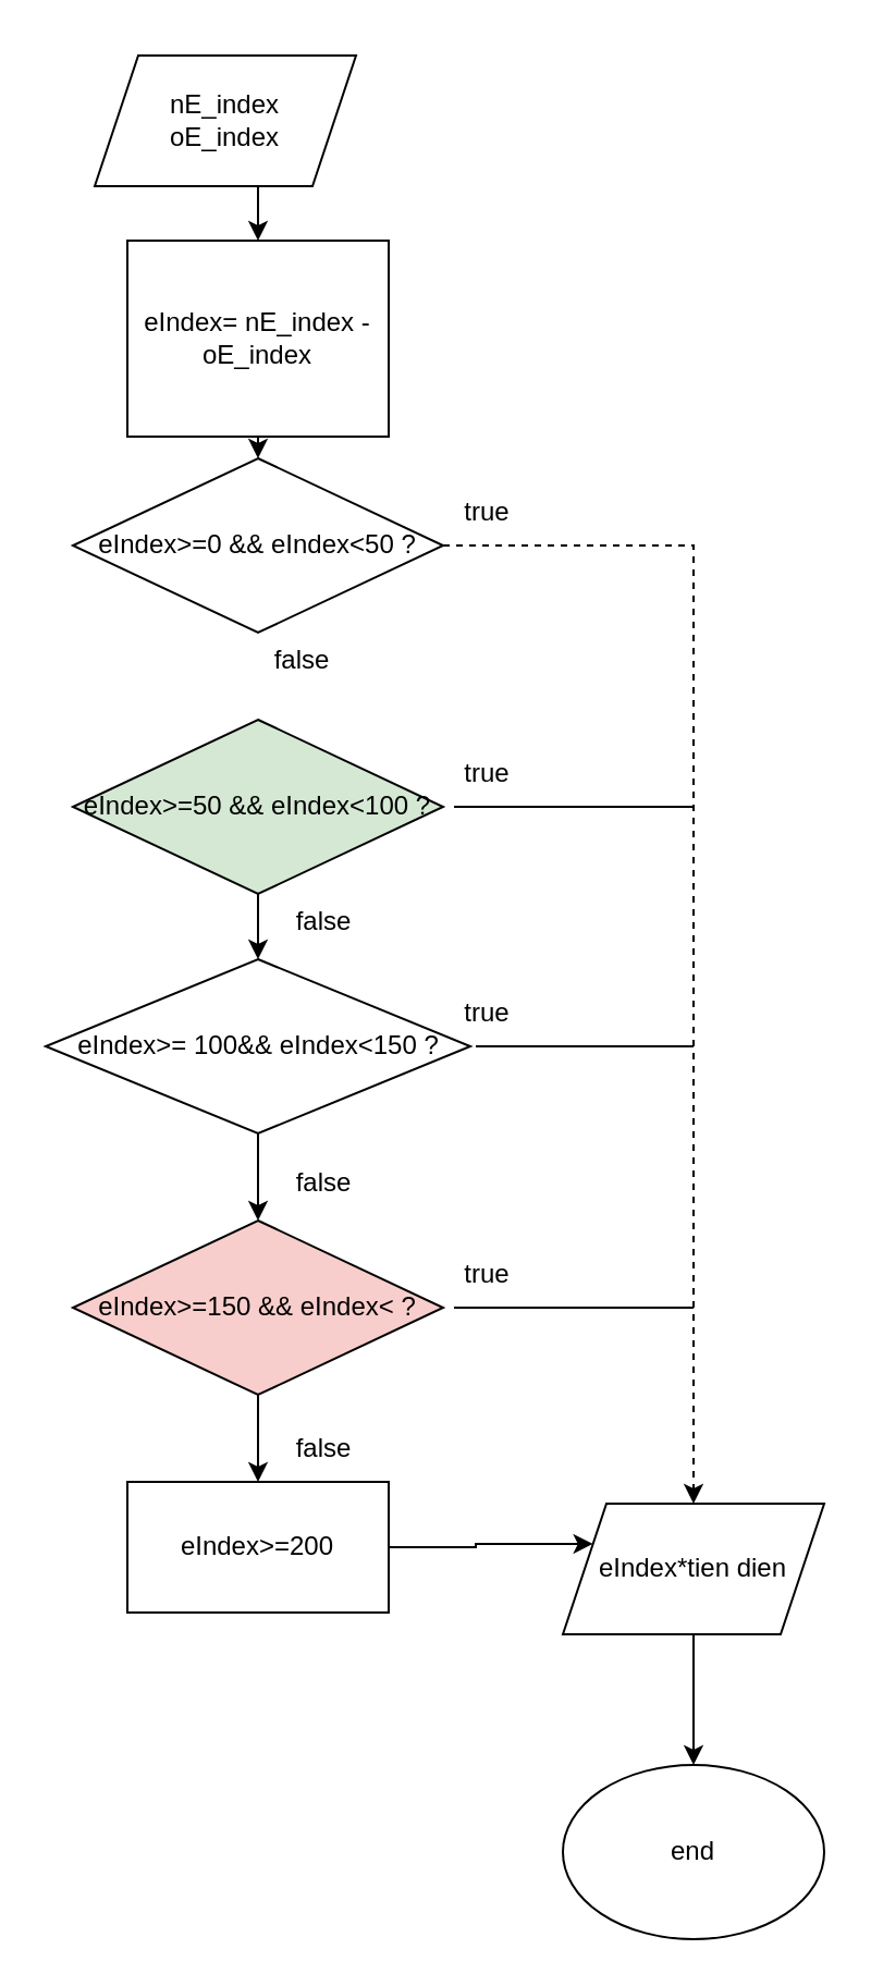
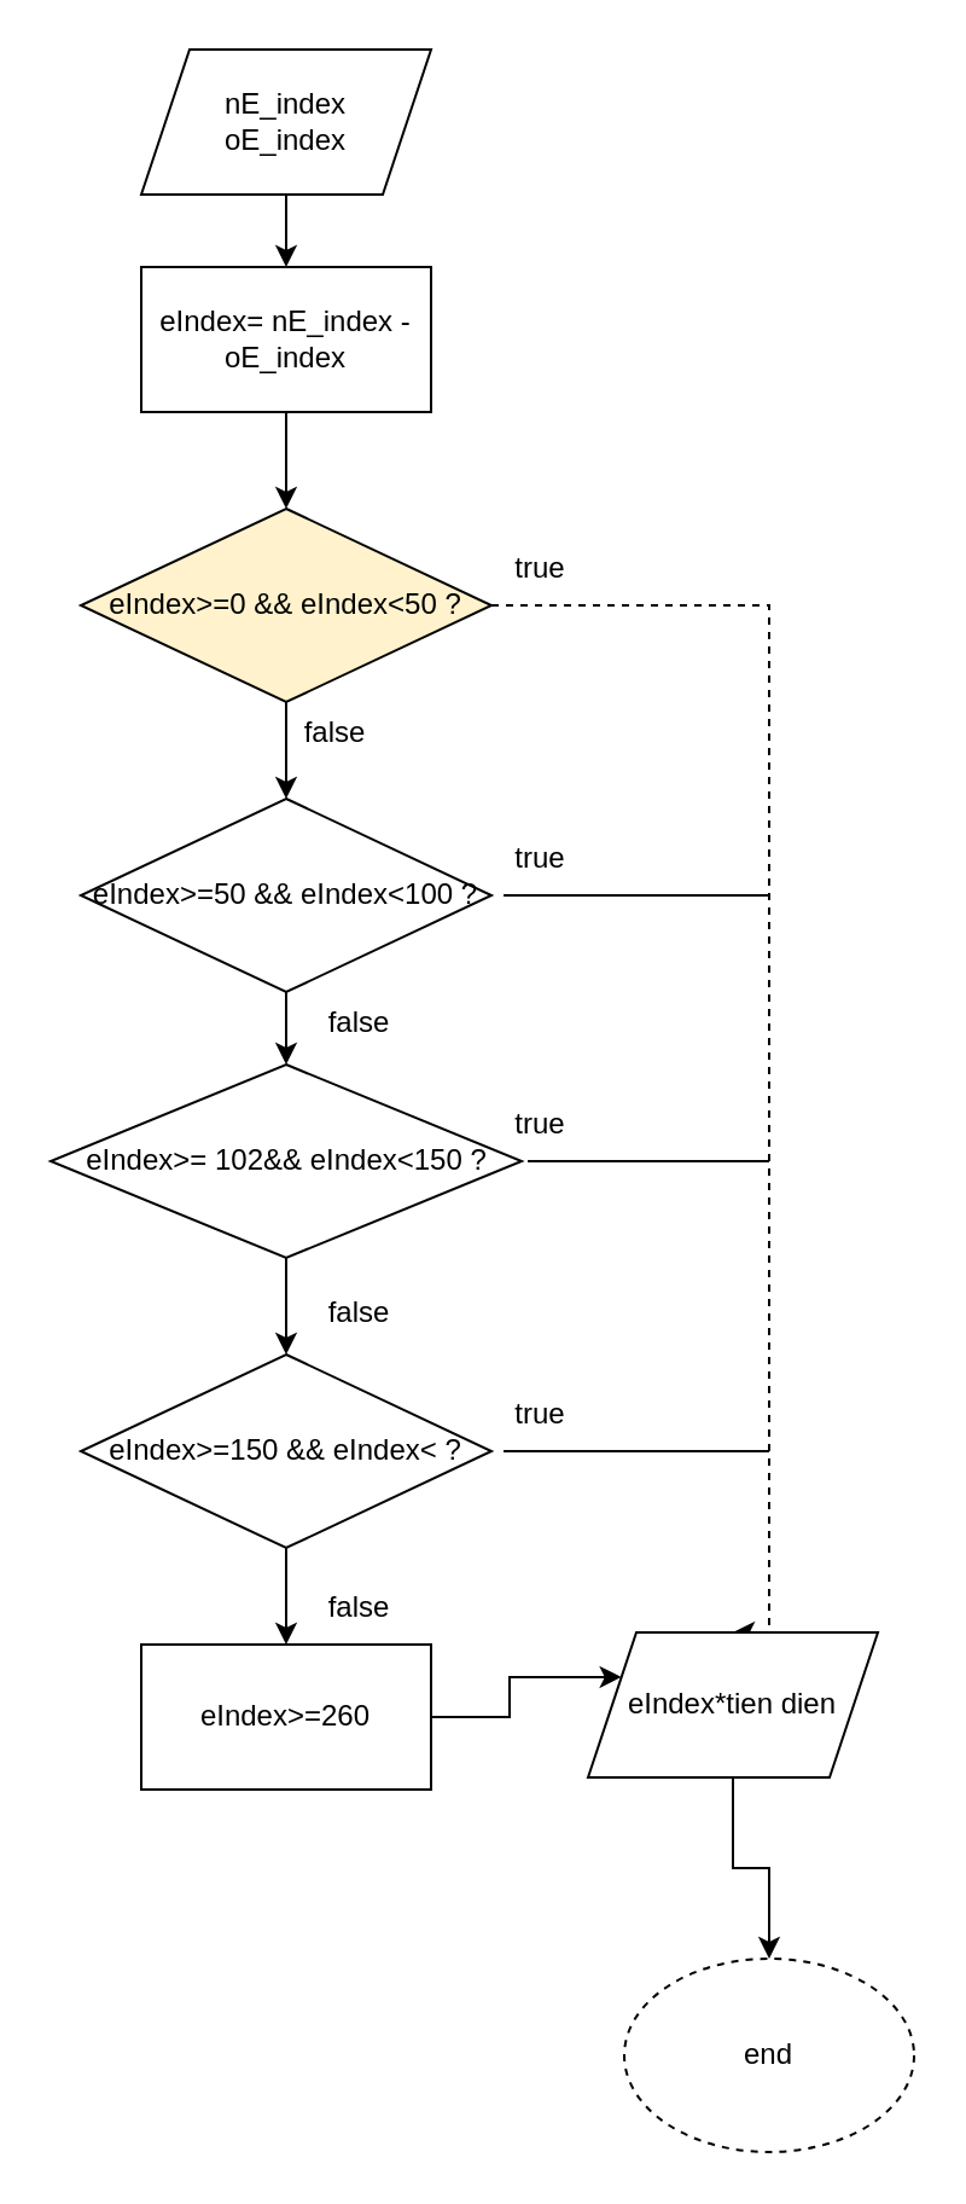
  <mxCell id="0" />
  <mxCell id="1" parent="0" />
  <mxCell id="2" style="edgeStyle=orthogonalEdgeStyle;rounded=0;orthogonalLoop=1;jettySize=auto;html=1;exitX=0.5;exitY=1;exitDx=0;exitDy=0;entryX=0.5;entryY=0;entryDx=0;entryDy=0;" parent="1" source="3" target="5" edge="1"><mxGeometry relative="1" as="geometry" /></mxCell>
- <mxCell id="3" value="nE_index&lt;br&gt;oE_index" style="shape=parallelogram;perimeter=parallelogramPerimeter;whiteSpace=wrap;html=1;fixedSize=1;" parent="1" vertex="1"><mxGeometry x="43" y="25" width="120" height="60" as="geometry" /></mxCell>
+ <mxCell id="3" value="nE_index&lt;br&gt;oE_index" style="shape=parallelogram;perimeter=parallelogramPerimeter;whiteSpace=wrap;html=1;fixedSize=1;" parent="1" vertex="1"><mxGeometry x="58" y="20" width="120" height="60" as="geometry" /></mxCell>
  <mxCell id="4" style="edgeStyle=orthogonalEdgeStyle;rounded=0;orthogonalLoop=1;jettySize=auto;html=1;exitX=0.5;exitY=1;exitDx=0;exitDy=0;" parent="1" source="5" edge="1"><mxGeometry relative="1" as="geometry"><mxPoint x="118" y="210" as="targetPoint" /></mxGeometry></mxCell>
- <mxCell id="5" value="eIndex= nE_index - oE_index" style="rounded=0;whiteSpace=wrap;html=1;" parent="1" vertex="1"><mxGeometry x="58" y="110" width="120" height="90" as="geometry" /></mxCell>
+ <mxCell id="5" value="eIndex= nE_index - oE_index" style="rounded=0;whiteSpace=wrap;html=1;" parent="1" vertex="1"><mxGeometry x="58" y="110" width="120" height="60" as="geometry" /></mxCell>
  <mxCell id="6" style="edgeStyle=orthogonalEdgeStyle;rounded=0;orthogonalLoop=1;jettySize=auto;html=1;exitX=1;exitY=0.5;exitDx=0;exitDy=0;entryX=0.5;entryY=0;entryDx=0;entryDy=0;dashed=1;" parent="1" source="7" edge="1" target="21"><mxGeometry relative="1" as="geometry"><mxPoint x="318" y="250" as="targetPoint" /><Array as="points"><mxPoint x="318" y="250" /></Array></mxGeometry></mxCell>
- <mxCell id="7" value="eIndex&amp;gt;=0 &amp;amp;&amp;amp; eIndex&amp;lt;50 ?" style="rhombus;whiteSpace=wrap;html=1;movable=1;resizable=1;rotatable=1;deletable=1;editable=1;locked=0;connectable=1;" parent="1" vertex="1"><mxGeometry x="33" y="210" width="170" height="80" as="geometry" /></mxCell>
+ <mxCell id="7" value="eIndex&amp;gt;=0 &amp;amp;&amp;amp; eIndex&amp;lt;50 ?" style="rhombus;whiteSpace=wrap;html=1;movable=1;resizable=1;rotatable=1;deletable=1;editable=1;locked=0;connectable=1;fillColor=#fff2cc;" parent="1" vertex="1"><mxGeometry x="33" y="210" width="170" height="80" as="geometry" /></mxCell>
  <mxCell id="8" value="true" style="text;html=1;align=center;verticalAlign=middle;resizable=0;points=[];autosize=1;strokeColor=none;fillColor=none;" parent="1" vertex="1"><mxGeometry x="203" y="220" width="40" height="30" as="geometry" /></mxCell>
  <mxCell id="9" style="edgeStyle=orthogonalEdgeStyle;rounded=0;orthogonalLoop=1;jettySize=auto;html=1;exitX=0.5;exitY=1;exitDx=0;exitDy=0;entryX=0.5;entryY=0;entryDx=0;entryDy=0;" parent="1" source="10" target="15" edge="1"><mxGeometry relative="1" as="geometry" /></mxCell>
- <mxCell id="10" value="eIndex&amp;gt;=50 &amp;amp;&amp;amp; eIndex&amp;lt;100 ?" style="rhombus;whiteSpace=wrap;html=1;movable=1;resizable=1;rotatable=1;deletable=1;editable=1;locked=0;connectable=1;fillColor=#d5e8d4;" parent="1" vertex="1"><mxGeometry x="33" y="330" width="170" height="80" as="geometry" /></mxCell>
+ <mxCell id="10" value="eIndex&amp;gt;=50 &amp;amp;&amp;amp; eIndex&amp;lt;100 ?" style="rhombus;whiteSpace=wrap;html=1;movable=1;resizable=1;rotatable=1;deletable=1;editable=1;locked=0;connectable=1;" parent="1" vertex="1"><mxGeometry x="33" y="330" width="170" height="80" as="geometry" /></mxCell>
+ <mxCell id="11" style="edgeStyle=orthogonalEdgeStyle;rounded=0;orthogonalLoop=1;jettySize=auto;html=1;exitX=0.5;exitY=1;exitDx=0;exitDy=0;entryX=0.5;entryY=0;entryDx=0;entryDy=0;" parent="1" source="7" target="10" edge="1"><mxGeometry relative="1" as="geometry" /></mxCell>
  <mxCell id="12" value="false" style="text;html=1;align=center;verticalAlign=middle;resizable=0;points=[];autosize=1;strokeColor=none;fillColor=none;" parent="1" vertex="1"><mxGeometry x="113" y="288" width="50" height="30" as="geometry" /></mxCell>
  <mxCell id="13" value="true" style="text;html=1;align=center;verticalAlign=middle;resizable=0;points=[];autosize=1;strokeColor=none;fillColor=none;" parent="1" vertex="1"><mxGeometry x="203" y="340" width="40" height="30" as="geometry" /></mxCell>
  <mxCell id="14" style="edgeStyle=orthogonalEdgeStyle;rounded=0;orthogonalLoop=1;jettySize=auto;html=1;exitX=0.5;exitY=1;exitDx=0;exitDy=0;entryX=0.5;entryY=0;entryDx=0;entryDy=0;" parent="1" source="15" target="18" edge="1"><mxGeometry relative="1" as="geometry" /></mxCell>
- <mxCell id="15" value="eIndex&amp;gt;= 100&amp;amp;&amp;amp; eIndex&amp;lt;150 ?" style="rhombus;whiteSpace=wrap;html=1;movable=1;resizable=1;rotatable=1;deletable=1;editable=1;locked=0;connectable=1;" parent="1" vertex="1"><mxGeometry x="20.5" y="440" width="195" height="80" as="geometry" /></mxCell>
+ <mxCell id="15" value="eIndex&amp;gt;= 102&amp;amp;&amp;amp; eIndex&amp;lt;150 ?" style="rhombus;whiteSpace=wrap;html=1;movable=1;resizable=1;rotatable=1;deletable=1;editable=1;locked=0;connectable=1;" parent="1" vertex="1"><mxGeometry x="20.5" y="440" width="195" height="80" as="geometry" /></mxCell>
  <mxCell id="16" value="true" style="text;html=1;align=center;verticalAlign=middle;resizable=0;points=[];autosize=1;strokeColor=none;fillColor=none;" parent="1" vertex="1"><mxGeometry x="203" y="450" width="40" height="30" as="geometry" /></mxCell>
  <mxCell id="17" style="edgeStyle=orthogonalEdgeStyle;rounded=0;orthogonalLoop=1;jettySize=auto;html=1;exitX=0.5;exitY=1;exitDx=0;exitDy=0;" parent="1" source="18" edge="1"><mxGeometry relative="1" as="geometry"><mxPoint x="118" y="680" as="targetPoint" /></mxGeometry></mxCell>
- <mxCell id="18" value="eIndex&amp;gt;=150 &amp;amp;&amp;amp; eIndex&amp;lt; ?" style="rhombus;whiteSpace=wrap;html=1;movable=1;resizable=1;rotatable=1;deletable=1;editable=1;locked=0;connectable=1;fillColor=#f8cecc;" parent="1" vertex="1"><mxGeometry x="33" y="560" width="170" height="80" as="geometry" /></mxCell>
+ <mxCell id="18" value="eIndex&amp;gt;=150 &amp;amp;&amp;amp; eIndex&amp;lt; ?" style="rhombus;whiteSpace=wrap;html=1;movable=1;resizable=1;rotatable=1;deletable=1;editable=1;locked=0;connectable=1;" parent="1" vertex="1"><mxGeometry x="33" y="560" width="170" height="80" as="geometry" /></mxCell>
  <mxCell id="19" value="true" style="text;html=1;align=center;verticalAlign=middle;resizable=0;points=[];autosize=1;strokeColor=none;fillColor=none;" parent="1" vertex="1"><mxGeometry x="203" y="570" width="40" height="30" as="geometry" /></mxCell>
  <mxCell id="20" style="edgeStyle=orthogonalEdgeStyle;rounded=0;orthogonalLoop=1;jettySize=auto;html=1;exitX=0.5;exitY=1;exitDx=0;exitDy=0;entryX=0.5;entryY=0;entryDx=0;entryDy=0;" edge="1" parent="1" source="21" target="30"><mxGeometry relative="1" as="geometry" /></mxCell>
- <mxCell id="21" value="eIndex*tien dien" style="shape=parallelogram;perimeter=parallelogramPerimeter;whiteSpace=wrap;html=1;fixedSize=1;" parent="1" vertex="1"><mxGeometry x="258" y="690" width="120" height="60" as="geometry" /></mxCell>
+ <mxCell id="21" value="eIndex*tien dien" style="shape=parallelogram;perimeter=parallelogramPerimeter;whiteSpace=wrap;html=1;fixedSize=1;" parent="1" vertex="1"><mxGeometry x="243" y="675" width="120" height="60" as="geometry" /></mxCell>
  <mxCell id="22" value="false" style="text;html=1;align=center;verticalAlign=middle;resizable=0;points=[];autosize=1;strokeColor=none;fillColor=none;" vertex="1" parent="1"><mxGeometry x="123" y="408" width="50" height="30" as="geometry" /></mxCell>
  <mxCell id="23" value="false" style="text;html=1;align=center;verticalAlign=middle;resizable=0;points=[];autosize=1;strokeColor=none;fillColor=none;" vertex="1" parent="1"><mxGeometry x="123" y="528" width="50" height="30" as="geometry" /></mxCell>
  <mxCell id="24" value="false" style="text;html=1;align=center;verticalAlign=middle;resizable=0;points=[];autosize=1;strokeColor=none;fillColor=none;" vertex="1" parent="1"><mxGeometry x="123" y="650" width="50" height="30" as="geometry" /></mxCell>
  <mxCell id="25" value="" style="endArrow=none;html=1;rounded=0;" edge="1" parent="1"><mxGeometry width="50" height="50" relative="1" as="geometry"><mxPoint x="318" y="600" as="sourcePoint" /><mxPoint x="208" y="600" as="targetPoint" /></mxGeometry></mxCell>
  <mxCell id="26" value="" style="endArrow=none;html=1;rounded=0;" edge="1" parent="1"><mxGeometry width="50" height="50" relative="1" as="geometry"><mxPoint x="318" y="480" as="sourcePoint" /><mxPoint x="218" y="480" as="targetPoint" /></mxGeometry></mxCell>
  <mxCell id="27" value="" style="endArrow=none;html=1;rounded=0;" edge="1" parent="1"><mxGeometry width="50" height="50" relative="1" as="geometry"><mxPoint x="318" y="370" as="sourcePoint" /><mxPoint x="208" y="370" as="targetPoint" /></mxGeometry></mxCell>
  <mxCell id="28" style="edgeStyle=orthogonalEdgeStyle;rounded=0;orthogonalLoop=1;jettySize=auto;html=1;exitX=1;exitY=0.5;exitDx=0;exitDy=0;entryX=0;entryY=0.25;entryDx=0;entryDy=0;" edge="1" parent="1" source="29" target="21"><mxGeometry relative="1" as="geometry" /></mxCell>
- <mxCell id="29" value="eIndex&amp;gt;=200" style="rounded=0;whiteSpace=wrap;html=1;" vertex="1" parent="1"><mxGeometry x="58" y="680" width="120" height="60" as="geometry" /></mxCell>
- <mxCell id="30" value="end" style="ellipse;whiteSpace=wrap;html=1;" vertex="1" parent="1"><mxGeometry x="258" y="810" width="120" height="80" as="geometry" /></mxCell>
+ <mxCell id="29" value="eIndex&amp;gt;=260" style="rounded=0;whiteSpace=wrap;html=1;" vertex="1" parent="1"><mxGeometry x="58" y="680" width="120" height="60" as="geometry" /></mxCell>
+ <mxCell id="30" value="end" style="ellipse;whiteSpace=wrap;html=1;dashed=1;" vertex="1" parent="1"><mxGeometry x="258" y="810" width="120" height="80" as="geometry" /></mxCell>
